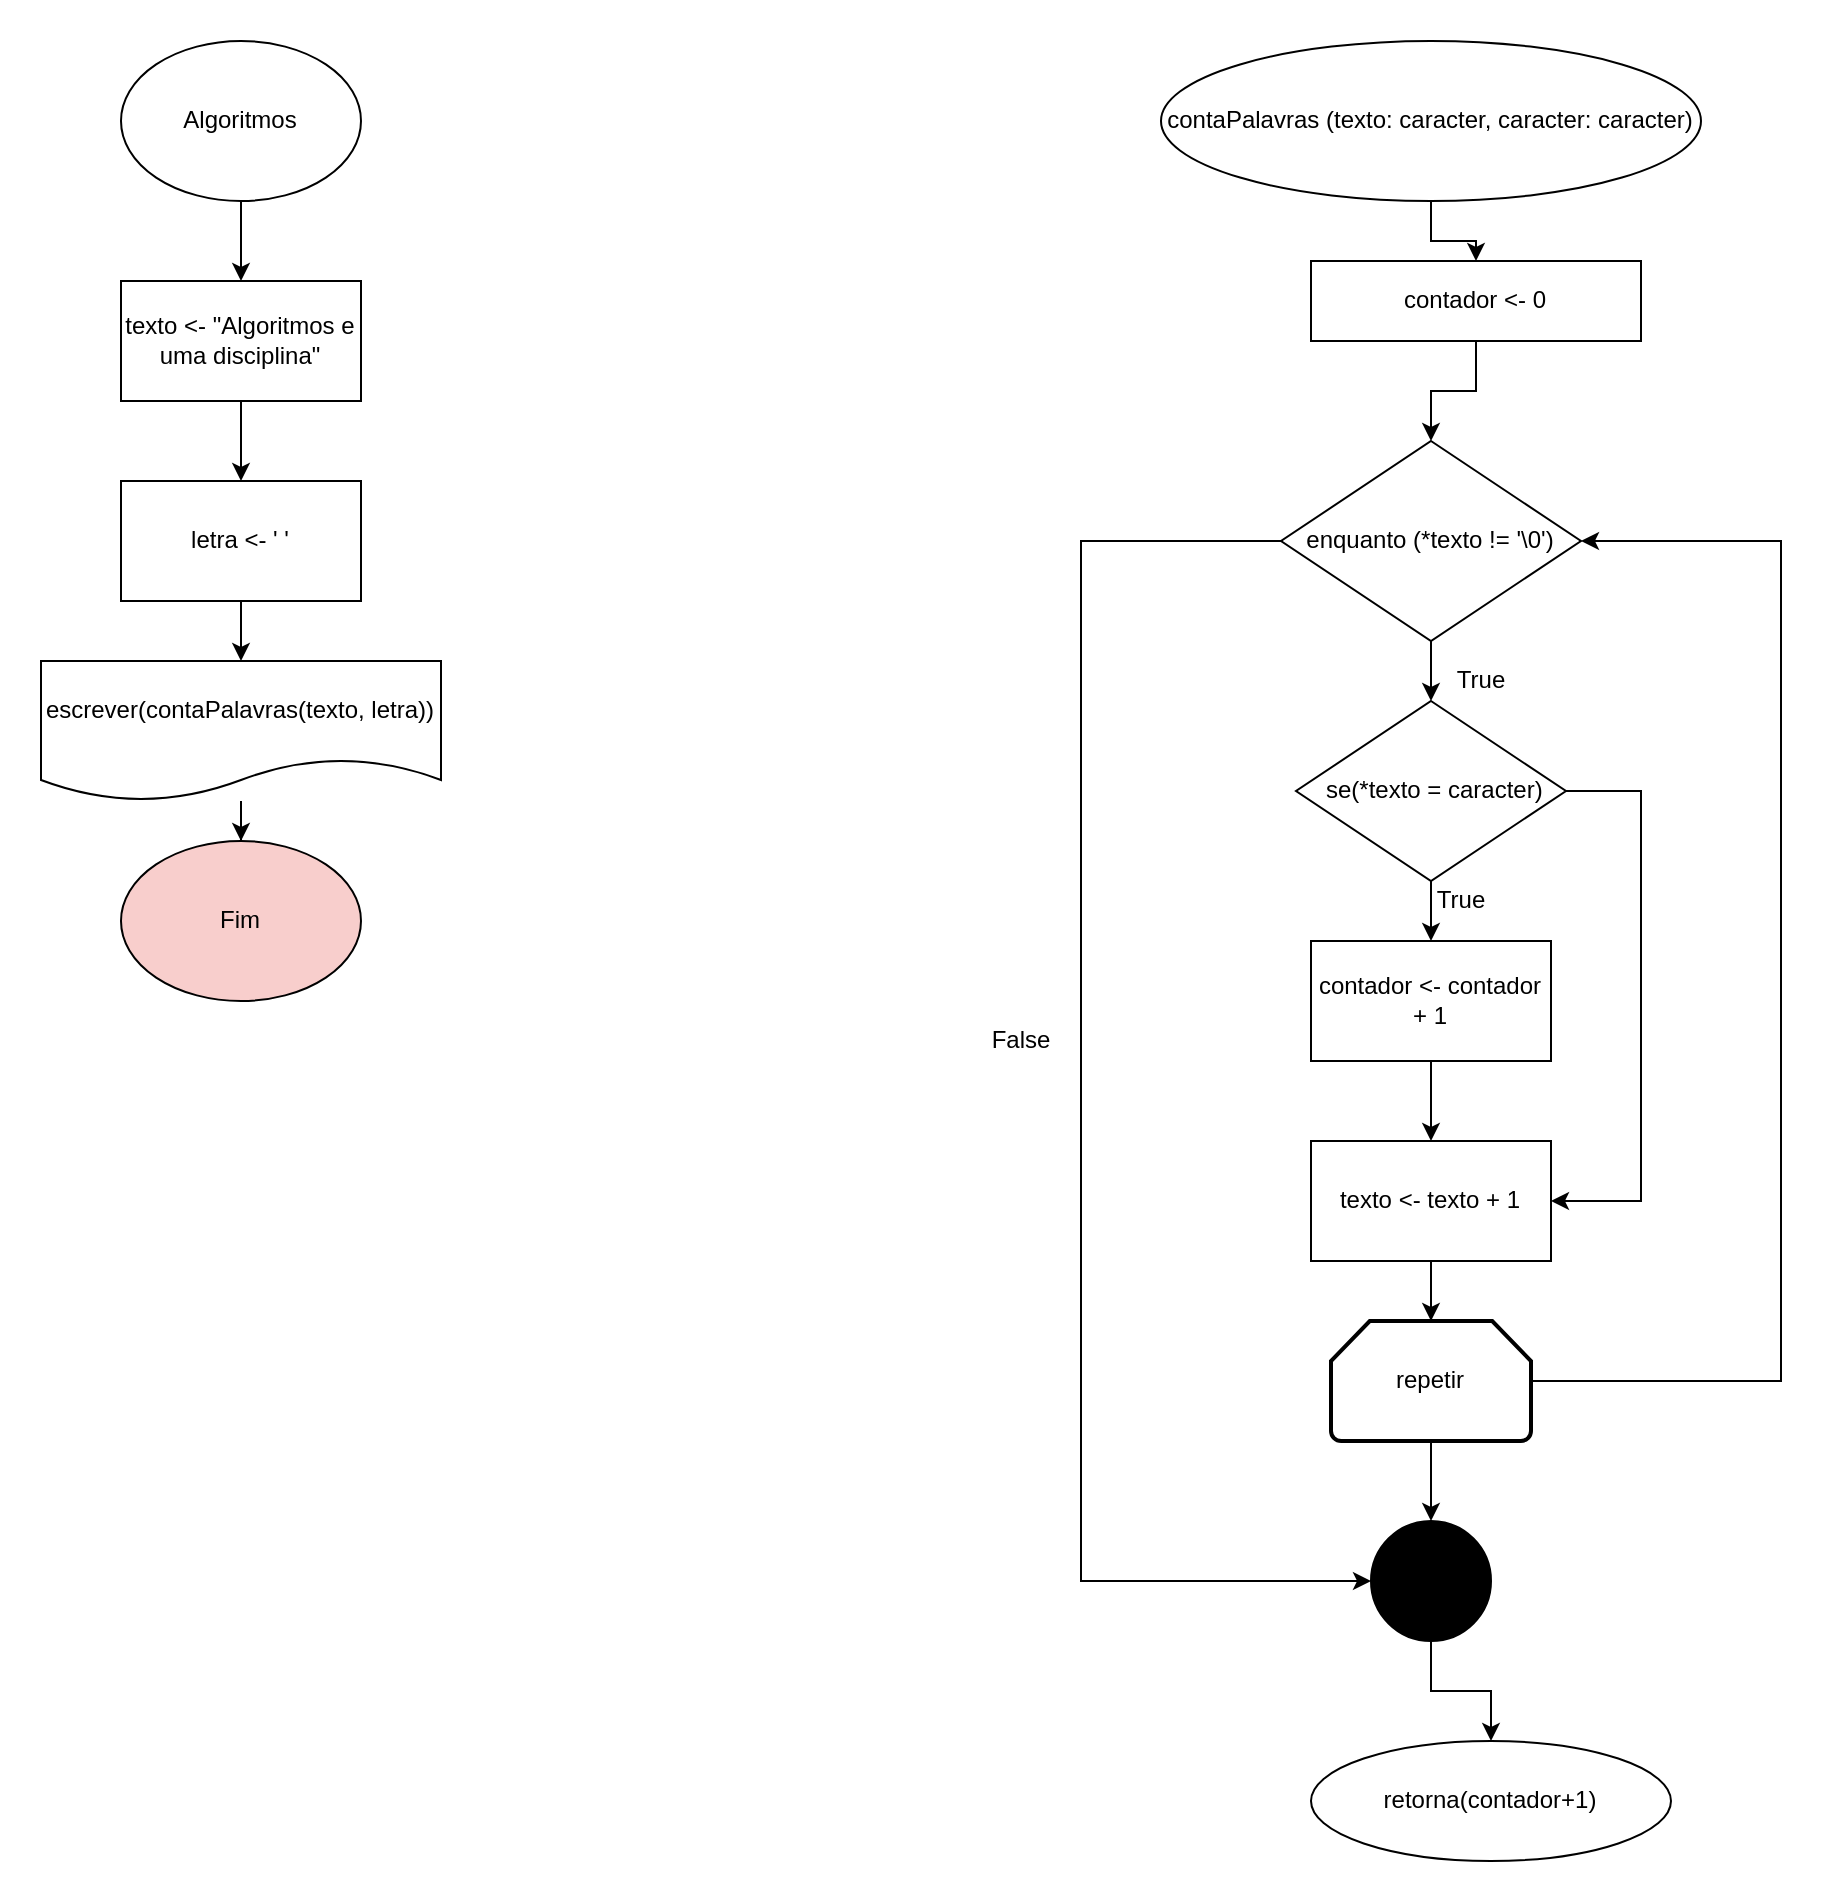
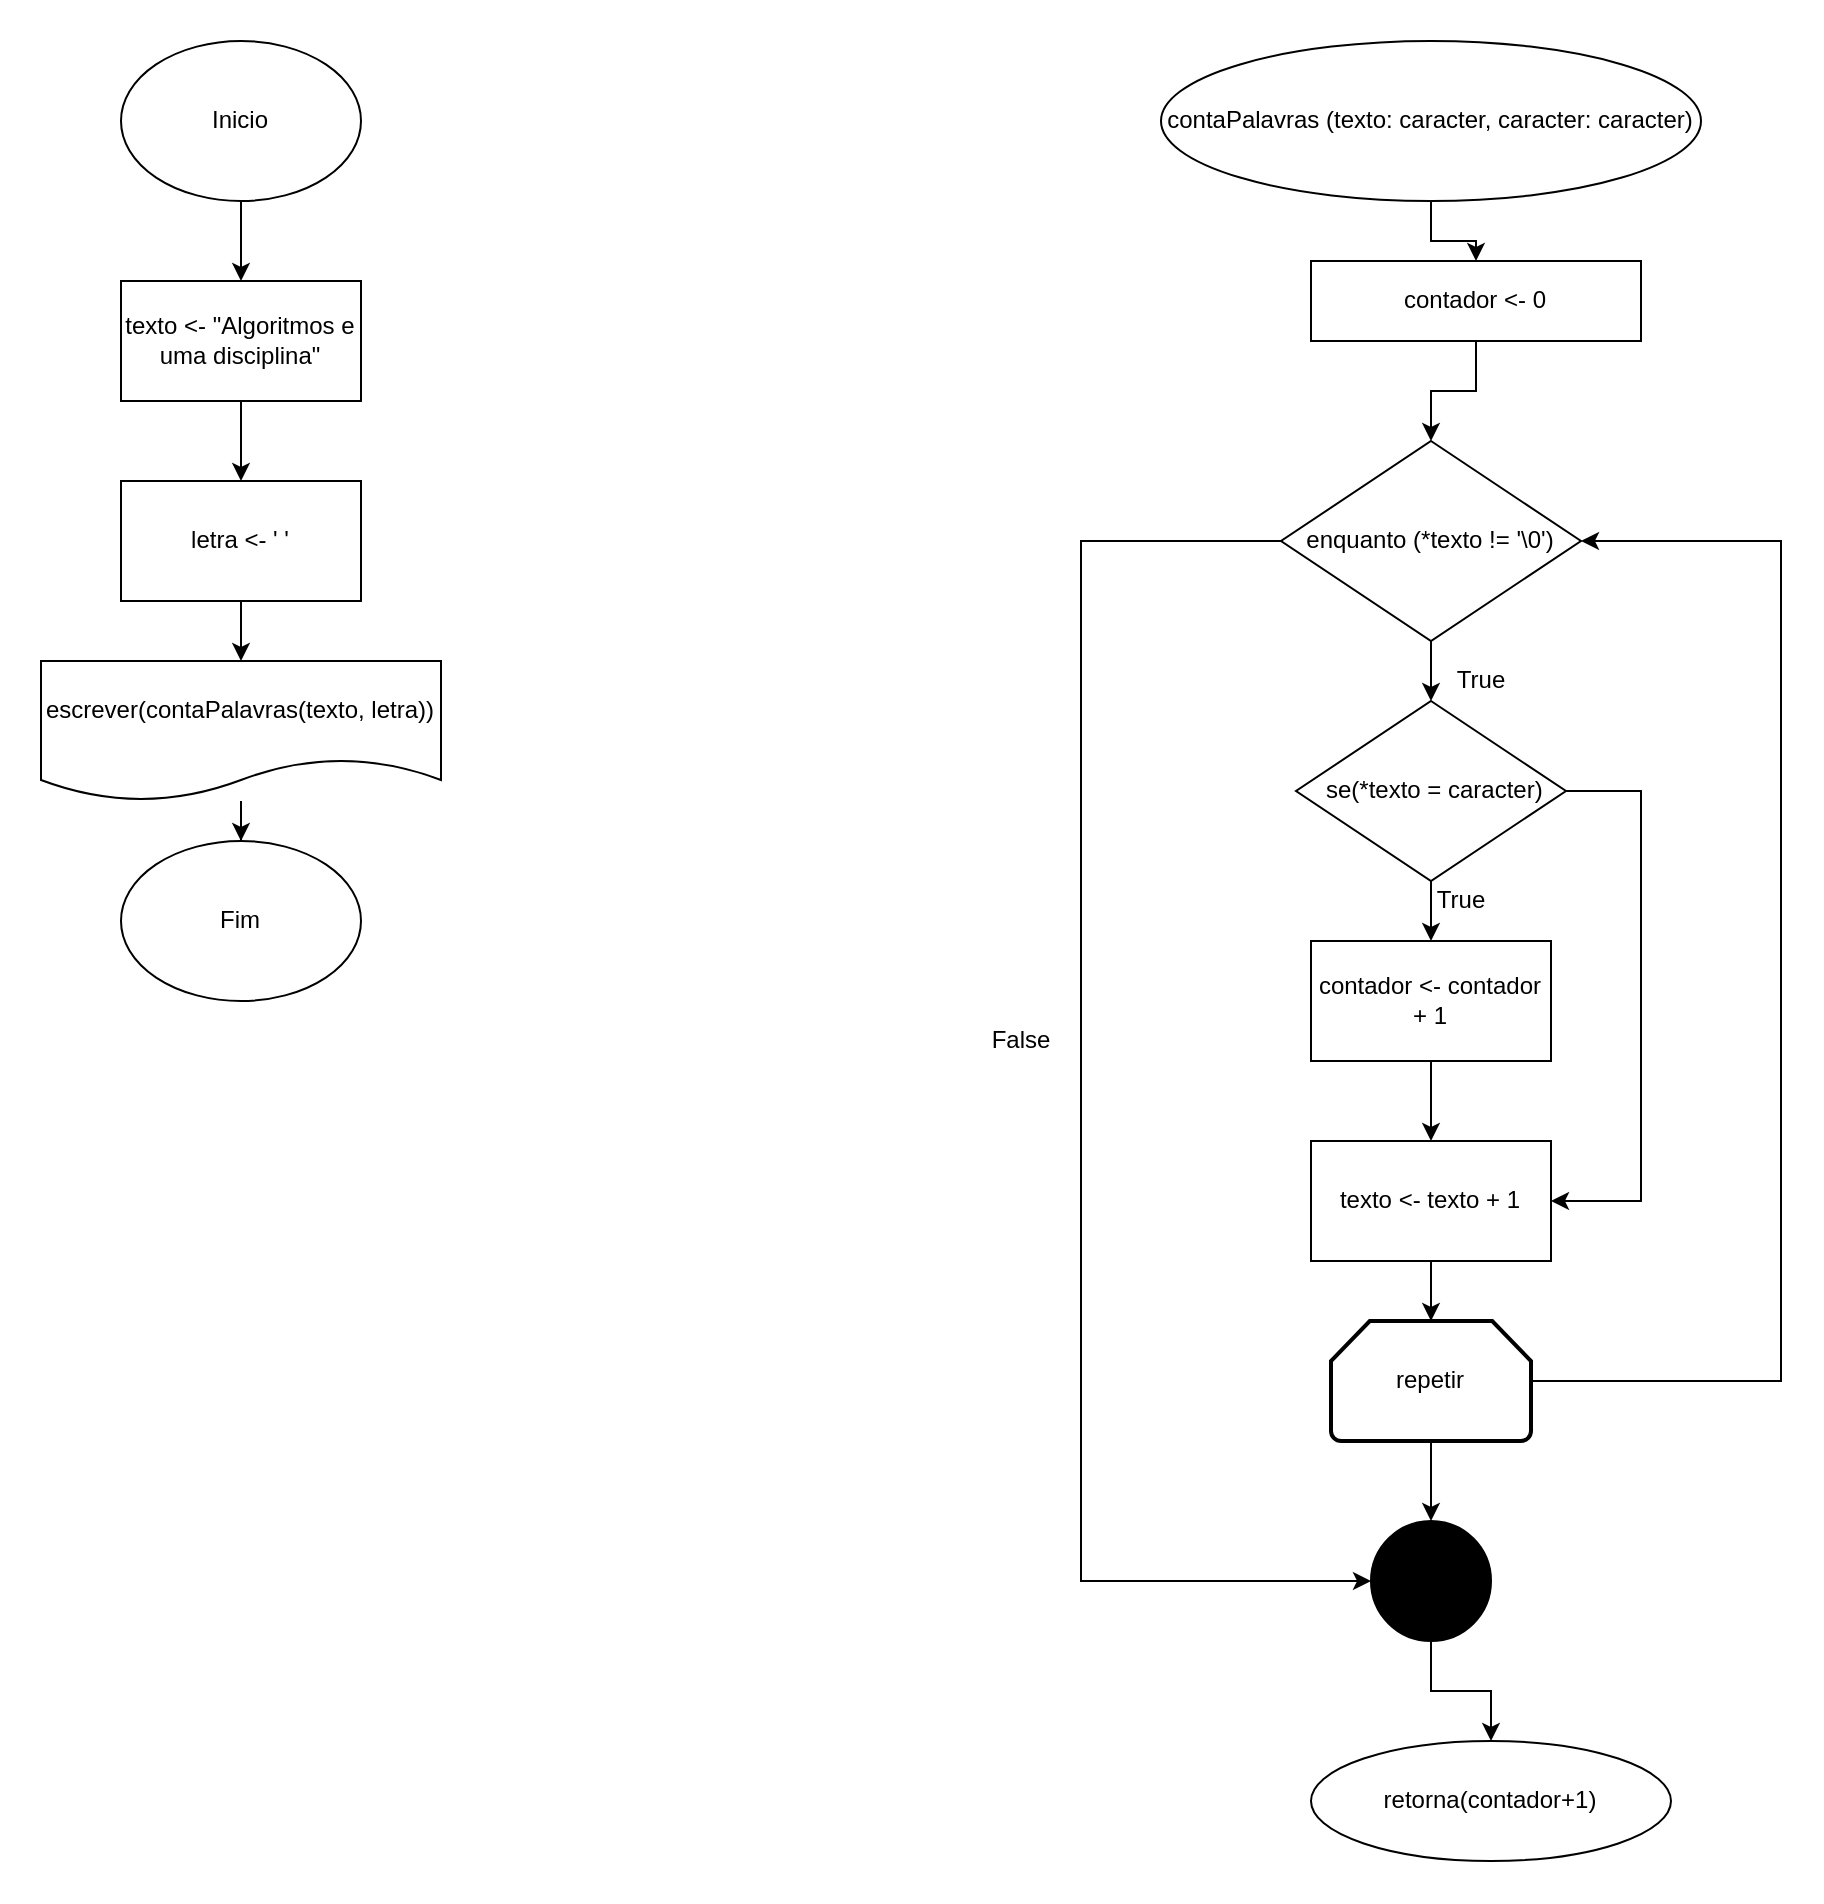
  <mxCell id="0" />
  <mxCell id="1" parent="0" />
  <mxCell id="2" style="edgeStyle=orthogonalEdgeStyle;rounded=0;orthogonalLoop=1;jettySize=auto;html=1;entryX=0.5;entryY=0;entryDx=0;entryDy=0;" edge="1" parent="1" source="3" target="5"><mxGeometry relative="1" as="geometry" /></mxCell>
- <mxCell id="3" value="Algoritmos" style="ellipse;whiteSpace=wrap;html=1;" vertex="1" parent="1"><mxGeometry x="60" y="20" width="120" height="80" as="geometry" /></mxCell>
+ <mxCell id="3" value="Inicio" style="ellipse;whiteSpace=wrap;html=1;" vertex="1" parent="1"><mxGeometry x="60" y="20" width="120" height="80" as="geometry" /></mxCell>
  <mxCell id="4" style="edgeStyle=orthogonalEdgeStyle;rounded=0;orthogonalLoop=1;jettySize=auto;html=1;entryX=0.5;entryY=0;entryDx=0;entryDy=0;" edge="1" parent="1" source="5" target="7"><mxGeometry relative="1" as="geometry" /></mxCell>
  <mxCell id="5" value="texto &amp;lt;- &quot;Algoritmos e uma disciplina&quot;" style="rounded=0;whiteSpace=wrap;html=1;" vertex="1" parent="1"><mxGeometry x="60" y="140" width="120" height="60" as="geometry" /></mxCell>
  <mxCell id="6" style="edgeStyle=orthogonalEdgeStyle;rounded=0;orthogonalLoop=1;jettySize=auto;html=1;entryX=0.5;entryY=0;entryDx=0;entryDy=0;" edge="1" parent="1" source="7" target="9"><mxGeometry relative="1" as="geometry" /></mxCell>
  <mxCell id="7" value="letra &amp;lt;- ' '" style="rounded=0;whiteSpace=wrap;html=1;" vertex="1" parent="1"><mxGeometry x="60" y="240" width="120" height="60" as="geometry" /></mxCell>
  <mxCell id="8" style="edgeStyle=orthogonalEdgeStyle;rounded=0;orthogonalLoop=1;jettySize=auto;html=1;entryX=0.5;entryY=0;entryDx=0;entryDy=0;" edge="1" parent="1" source="9" target="10"><mxGeometry relative="1" as="geometry" /></mxCell>
  <mxCell id="9" value="escrever(contaPalavras(texto, letra))" style="shape=document;whiteSpace=wrap;html=1;boundedLbl=1;" vertex="1" parent="1"><mxGeometry x="20" y="330" width="200" height="70" as="geometry" /></mxCell>
- <mxCell id="10" value="Fim" style="ellipse;whiteSpace=wrap;html=1;fillColor=#f8cecc;" vertex="1" parent="1"><mxGeometry x="60" y="420" width="120" height="80" as="geometry" /></mxCell>
+ <mxCell id="10" value="Fim" style="ellipse;whiteSpace=wrap;html=1;" vertex="1" parent="1"><mxGeometry x="60" y="420" width="120" height="80" as="geometry" /></mxCell>
  <mxCell id="11" style="edgeStyle=orthogonalEdgeStyle;rounded=0;orthogonalLoop=1;jettySize=auto;html=1;entryX=0.5;entryY=0;entryDx=0;entryDy=0;" edge="1" parent="1" source="12" target="14"><mxGeometry relative="1" as="geometry" /></mxCell>
  <mxCell id="12" value="contaPalavras (texto: caracter, caracter: caracter)" style="ellipse;whiteSpace=wrap;html=1;" vertex="1" parent="1"><mxGeometry x="580" y="20" width="270" height="80" as="geometry" /></mxCell>
  <mxCell id="13" style="edgeStyle=orthogonalEdgeStyle;rounded=0;orthogonalLoop=1;jettySize=auto;html=1;entryX=0.5;entryY=0;entryDx=0;entryDy=0;" edge="1" parent="1" source="14" target="17"><mxGeometry relative="1" as="geometry" /></mxCell>
  <mxCell id="14" value="contador &amp;lt;- 0" style="rounded=0;whiteSpace=wrap;html=1;" vertex="1" parent="1"><mxGeometry x="655" y="130" width="165" height="40" as="geometry" /></mxCell>
  <mxCell id="15" style="edgeStyle=orthogonalEdgeStyle;rounded=0;orthogonalLoop=1;jettySize=auto;html=1;entryX=0.5;entryY=0;entryDx=0;entryDy=0;" edge="1" parent="1" source="17" target="20"><mxGeometry relative="1" as="geometry" /></mxCell>
  <mxCell id="16" style="edgeStyle=orthogonalEdgeStyle;rounded=0;orthogonalLoop=1;jettySize=auto;html=1;entryX=0;entryY=0.5;entryDx=0;entryDy=0;entryPerimeter=0;" edge="1" parent="1" source="17" target="31"><mxGeometry relative="1" as="geometry"><Array as="points"><mxPoint x="540" y="270" /><mxPoint x="540" y="790" /></Array></mxGeometry></mxCell>
  <mxCell id="17" value="enquanto (*texto != '\0')" style="rhombus;whiteSpace=wrap;html=1;" vertex="1" parent="1"><mxGeometry x="640" y="220" width="150" height="100" as="geometry" /></mxCell>
  <mxCell id="18" style="edgeStyle=orthogonalEdgeStyle;rounded=0;orthogonalLoop=1;jettySize=auto;html=1;entryX=0.5;entryY=0;entryDx=0;entryDy=0;" edge="1" parent="1" source="20" target="22"><mxGeometry relative="1" as="geometry" /></mxCell>
  <mxCell id="19" style="edgeStyle=orthogonalEdgeStyle;rounded=0;orthogonalLoop=1;jettySize=auto;html=1;entryX=1;entryY=0.5;entryDx=0;entryDy=0;" edge="1" parent="1" source="20" target="24"><mxGeometry relative="1" as="geometry"><Array as="points"><mxPoint x="820" y="395" /><mxPoint x="820" y="600" /></Array></mxGeometry></mxCell>
  <mxCell id="20" value="&amp;nbsp;se(*texto = caracter)" style="rhombus;whiteSpace=wrap;html=1;" vertex="1" parent="1"><mxGeometry x="647.5" y="350" width="135" height="90" as="geometry" /></mxCell>
  <mxCell id="21" style="edgeStyle=orthogonalEdgeStyle;rounded=0;orthogonalLoop=1;jettySize=auto;html=1;entryX=0.5;entryY=0;entryDx=0;entryDy=0;" edge="1" parent="1" source="22" target="24"><mxGeometry relative="1" as="geometry" /></mxCell>
  <mxCell id="22" value="contador &amp;lt;- contador + 1" style="rounded=0;whiteSpace=wrap;html=1;" vertex="1" parent="1"><mxGeometry x="655" y="470" width="120" height="60" as="geometry" /></mxCell>
  <mxCell id="23" style="edgeStyle=orthogonalEdgeStyle;rounded=0;orthogonalLoop=1;jettySize=auto;html=1;entryX=0.5;entryY=0;entryDx=0;entryDy=0;entryPerimeter=0;" edge="1" parent="1" source="24" target="29"><mxGeometry relative="1" as="geometry" /></mxCell>
  <mxCell id="24" value="texto &amp;lt;- texto + 1" style="rounded=0;whiteSpace=wrap;html=1;" vertex="1" parent="1"><mxGeometry x="655" y="570" width="120" height="60" as="geometry" /></mxCell>
  <mxCell id="25" value="True" style="text;html=1;align=center;verticalAlign=middle;resizable=0;points=[];autosize=1;" vertex="1" parent="1"><mxGeometry x="710" y="440" width="40" height="20" as="geometry" /></mxCell>
  <mxCell id="26" value="True" style="text;html=1;align=center;verticalAlign=middle;resizable=0;points=[];autosize=1;" vertex="1" parent="1"><mxGeometry x="720" y="330" width="40" height="20" as="geometry" /></mxCell>
  <mxCell id="27" style="edgeStyle=orthogonalEdgeStyle;rounded=0;orthogonalLoop=1;jettySize=auto;html=1;entryX=1;entryY=0.5;entryDx=0;entryDy=0;" edge="1" parent="1" source="29" target="17"><mxGeometry relative="1" as="geometry"><Array as="points"><mxPoint x="890" y="690" /><mxPoint x="890" y="270" /></Array></mxGeometry></mxCell>
  <mxCell id="28" style="edgeStyle=orthogonalEdgeStyle;rounded=0;orthogonalLoop=1;jettySize=auto;html=1;entryX=0.5;entryY=0;entryDx=0;entryDy=0;entryPerimeter=0;" edge="1" parent="1" source="29" target="31"><mxGeometry relative="1" as="geometry" /></mxCell>
  <mxCell id="29" value="repetir" style="strokeWidth=2;html=1;shape=mxgraph.flowchart.loop_limit;whiteSpace=wrap;" vertex="1" parent="1"><mxGeometry x="665" y="660" width="100" height="60" as="geometry" /></mxCell>
  <mxCell id="30" style="edgeStyle=orthogonalEdgeStyle;rounded=0;orthogonalLoop=1;jettySize=auto;html=1;" edge="1" parent="1" source="31" target="33"><mxGeometry relative="1" as="geometry" /></mxCell>
  <mxCell id="31" value="" style="verticalLabelPosition=bottom;verticalAlign=top;html=1;shape=mxgraph.flowchart.on-page_reference;fillColor=#000000;" vertex="1" parent="1"><mxGeometry x="685" y="760" width="60" height="60" as="geometry" /></mxCell>
  <mxCell id="32" value="False" style="text;html=1;align=center;verticalAlign=middle;resizable=0;points=[];autosize=1;" vertex="1" parent="1"><mxGeometry x="485" y="510" width="50" height="20" as="geometry" /></mxCell>
  <mxCell id="33" value="retorna(contador+1)" style="ellipse;whiteSpace=wrap;html=1;fillColor=#FFFFFF;" vertex="1" parent="1"><mxGeometry x="655" y="870" width="180" height="60" as="geometry" /></mxCell>
